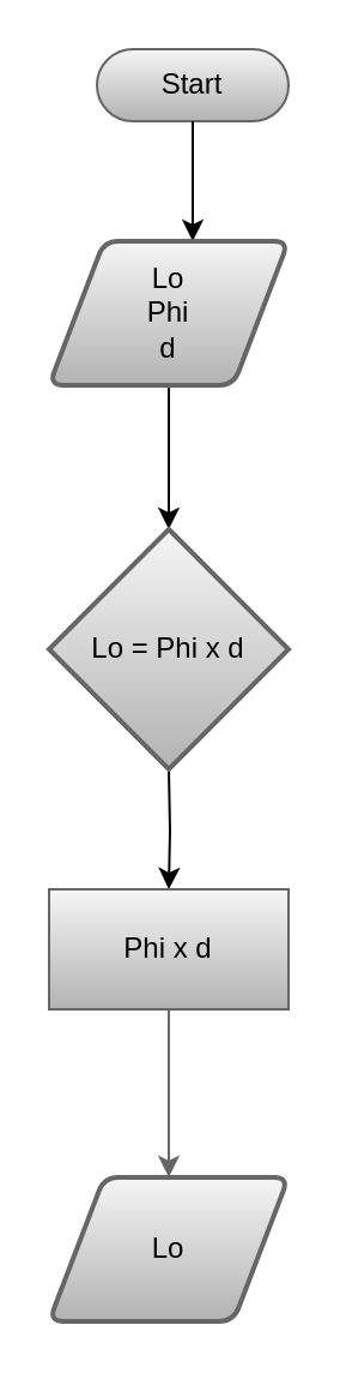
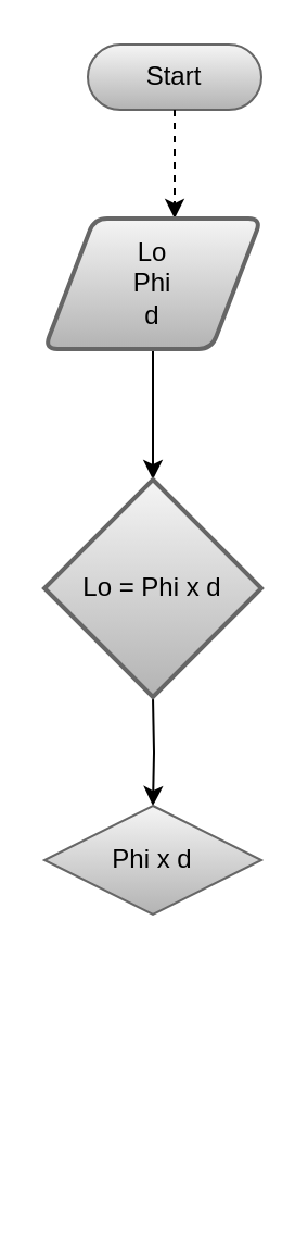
  <mxCell id="0" />
  <mxCell id="1" parent="0" />
  <mxCell id="2" value="Start" style="html=1;dashed=0;whiteSpace=wrap;shape=mxgraph.dfd.start;fillColor=#f5f5f5;gradientColor=#b3b3b3;strokeColor=#666666;" vertex="1" parent="1"><mxGeometry x="40" y="20" width="80" height="30" as="geometry" /></mxCell>
- <mxCell id="3" style="edgeStyle=orthogonalEdgeStyle;rounded=0;orthogonalLoop=1;jettySize=auto;html=1;exitX=0.5;exitY=0.5;exitDx=0;exitDy=15;exitPerimeter=0;entryX=0.6;entryY=0;entryDx=0;entryDy=0;entryPerimeter=0;" edge="1" parent="1" source="2" target="5"><mxGeometry relative="1" as="geometry"><mxPoint x="80" y="120" as="targetPoint" /></mxGeometry></mxCell>
+ <mxCell id="3" style="edgeStyle=orthogonalEdgeStyle;rounded=0;orthogonalLoop=1;jettySize=auto;html=1;exitX=0.5;exitY=0.5;exitDx=0;exitDy=15;exitPerimeter=0;entryX=0.6;entryY=0;entryDx=0;entryDy=0;entryPerimeter=0;dashed=1;" edge="1" parent="1" source="2" target="5"><mxGeometry relative="1" as="geometry"><mxPoint x="80" y="120" as="targetPoint" /></mxGeometry></mxCell>
  <mxCell id="4" style="edgeStyle=orthogonalEdgeStyle;rounded=0;orthogonalLoop=1;jettySize=auto;html=1;exitX=0.5;exitY=1;exitDx=0;exitDy=0;" edge="1" parent="1" source="5" target="8"><mxGeometry relative="1" as="geometry"><mxPoint x="70" y="220" as="targetPoint" /></mxGeometry></mxCell>
  <mxCell id="5" value="&lt;div&gt;Lo&lt;/div&gt;&lt;div&gt;Phi&lt;/div&gt;&lt;div&gt;d&lt;br&gt;&lt;/div&gt;" style="shape=parallelogram;html=1;strokeWidth=2;perimeter=parallelogramPerimeter;whiteSpace=wrap;rounded=1;arcSize=12;size=0.23;fillColor=#f5f5f5;gradientColor=#b3b3b3;strokeColor=#666666;" vertex="1" parent="1"><mxGeometry x="20" y="100" width="100" height="60" as="geometry" /></mxCell>
  <mxCell id="6" style="edgeStyle=orthogonalEdgeStyle;rounded=0;orthogonalLoop=1;jettySize=auto;html=1;exitX=0.5;exitY=1;exitDx=0;exitDy=0;" edge="1" parent="1" target="10"><mxGeometry relative="1" as="geometry"><mxPoint x="70" y="370" as="targetPoint" /><mxPoint x="70" y="320" as="sourcePoint" /></mxGeometry></mxCell>
- <mxCell id="7" value="Lo" style="shape=parallelogram;html=1;strokeWidth=2;perimeter=parallelogramPerimeter;whiteSpace=wrap;rounded=1;arcSize=12;size=0.23;fillColor=#f5f5f5;gradientColor=#b3b3b3;strokeColor=#666666;" vertex="1" parent="1"><mxGeometry x="20" y="490" width="100" height="60" as="geometry" /></mxCell>
  <mxCell id="8" value="Lo = Phi x d" style="strokeWidth=2;html=1;shape=mxgraph.flowchart.decision;whiteSpace=wrap;fillColor=#f5f5f5;gradientColor=#b3b3b3;strokeColor=#666666;" vertex="1" parent="1"><mxGeometry x="20" y="220" width="100" height="100" as="geometry" /></mxCell>
- <mxCell id="9" style="edgeStyle=orthogonalEdgeStyle;rounded=0;orthogonalLoop=1;jettySize=auto;html=1;exitX=0.5;exitY=1;exitDx=0;exitDy=0;entryX=0.5;entryY=0;entryDx=0;entryDy=0;fillColor=#f5f5f5;gradientColor=#b3b3b3;strokeColor=#666666;" edge="1" parent="1" source="10" target="7"><mxGeometry relative="1" as="geometry" /></mxCell>
- <mxCell id="10" value="Phi x d" style="html=1;dashed=0;whiteSpace=wrap;fillColor=#f5f5f5;gradientColor=#b3b3b3;strokeColor=#666666;" vertex="1" parent="1"><mxGeometry x="20" y="370" width="100" height="50" as="geometry" /></mxCell>
+ <mxCell id="10" value="Phi x d" style="rhombus;html=1;dashed=0;whiteSpace=wrap;fillColor=#f5f5f5;gradientColor=#b3b3b3;strokeColor=#666666;" vertex="1" parent="1"><mxGeometry x="20" y="370" width="100" height="50" as="geometry" /></mxCell>
